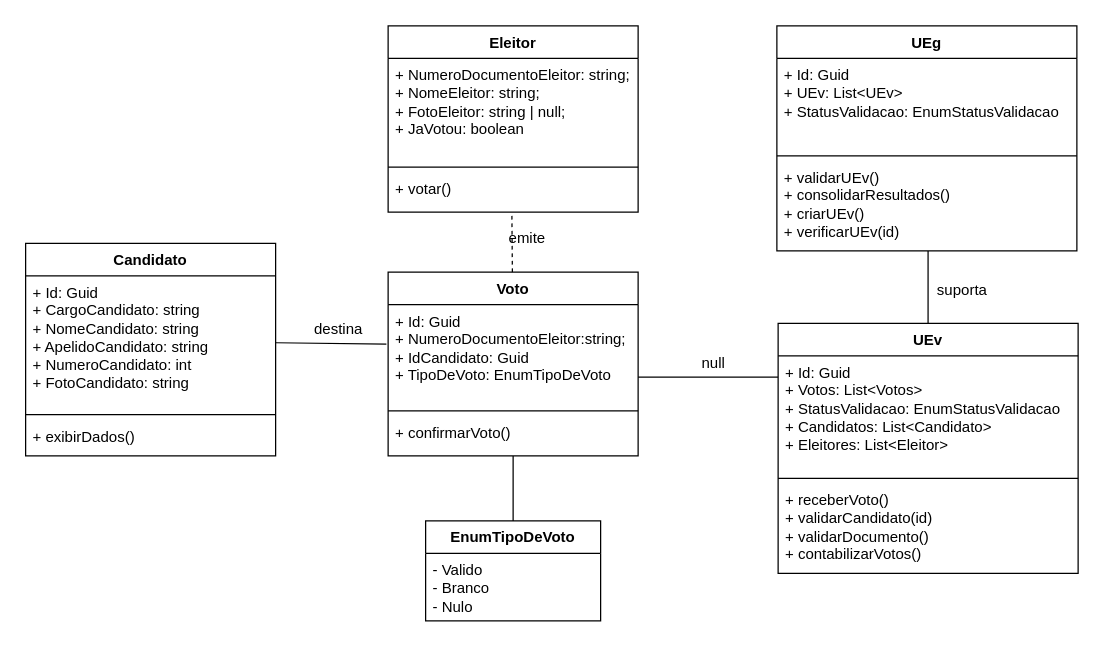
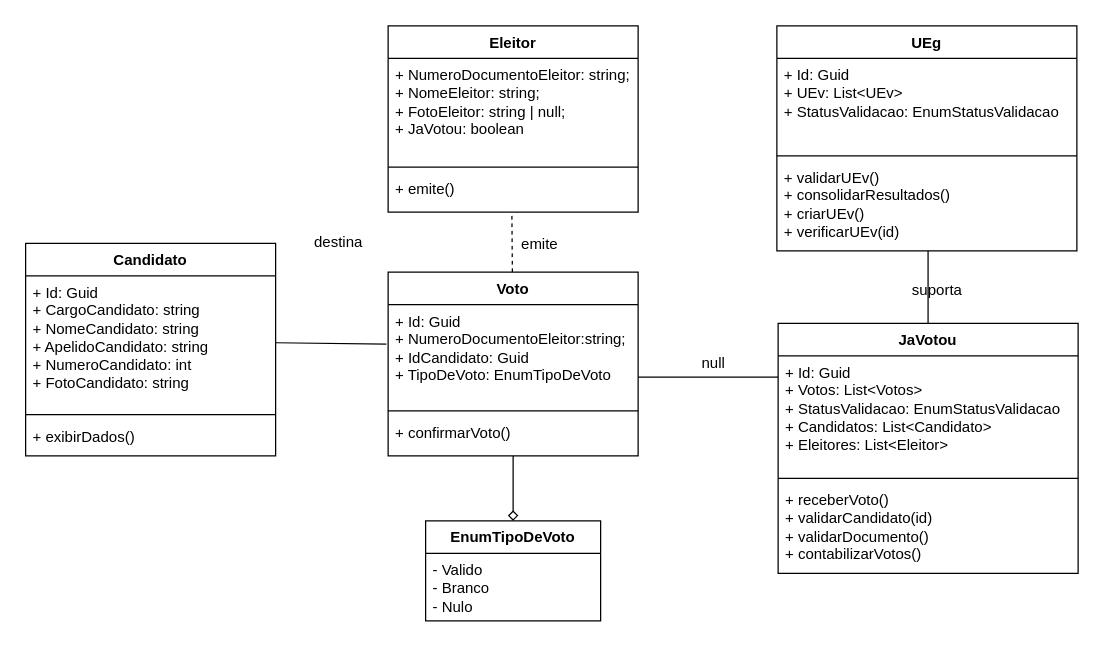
  <mxCell id="0" />
  <mxCell id="1" parent="0" />
  <mxCell id="2" value="Eleitor" style="swimlane;fontStyle=1;align=center;verticalAlign=top;childLayout=stackLayout;horizontal=1;startSize=26;horizontalStack=0;resizeParent=1;resizeParentMax=0;resizeLast=0;collapsible=1;marginBottom=0;whiteSpace=wrap;html=1;" parent="1" vertex="1"><mxGeometry x="310" y="20" width="200" height="149" as="geometry" /></mxCell>
  <mxCell id="3" value="+ NumeroDocumentoEleitor: string;&lt;div&gt;+ NomeEleitor: string;&lt;/div&gt;&lt;div&gt;+ FotoEleitor: string | null;&lt;/div&gt;&lt;div&gt;+ JaVotou: boolean&lt;/div&gt;" style="text;strokeColor=none;fillColor=none;align=left;verticalAlign=top;spacingLeft=4;spacingRight=4;overflow=hidden;rotatable=0;points=[[0,0.5],[1,0.5]];portConstraint=eastwest;whiteSpace=wrap;html=1;" parent="2" vertex="1"><mxGeometry y="26" width="200" height="83" as="geometry" /></mxCell>
  <mxCell id="4" value="" style="line;strokeWidth=1;fillColor=none;align=left;verticalAlign=middle;spacingTop=-1;spacingLeft=3;spacingRight=3;rotatable=0;labelPosition=right;points=[];portConstraint=eastwest;strokeColor=inherit;" parent="2" vertex="1"><mxGeometry y="109" width="200" height="8" as="geometry" /></mxCell>
- <mxCell id="5" value="&lt;div&gt;+ votar()&lt;/div&gt;" style="text;strokeColor=none;fillColor=none;align=left;verticalAlign=top;spacingLeft=4;spacingRight=4;overflow=hidden;rotatable=0;points=[[0,0.5],[1,0.5]];portConstraint=eastwest;whiteSpace=wrap;html=1;" parent="2" vertex="1"><mxGeometry y="117" width="200" height="32" as="geometry" /></mxCell>
+ <mxCell id="5" value="&lt;div&gt;+ emite()&lt;/div&gt;" style="text;strokeColor=none;fillColor=none;align=left;verticalAlign=top;spacingLeft=4;spacingRight=4;overflow=hidden;rotatable=0;points=[[0,0.5],[1,0.5]];portConstraint=eastwest;whiteSpace=wrap;html=1;" parent="2" vertex="1"><mxGeometry y="117" width="200" height="32" as="geometry" /></mxCell>
  <mxCell id="6" value="" style="edgeStyle=orthogonalEdgeStyle;rounded=0;orthogonalLoop=1;jettySize=auto;html=1;entryX=0.504;entryY=1;entryDx=0;entryDy=0;entryPerimeter=0;endArrow=none;endFill=0;" edge="1" parent="1" source="7" target="25"><mxGeometry relative="1" as="geometry" /></mxCell>
- <mxCell id="7" value="UEv" style="swimlane;fontStyle=1;align=center;verticalAlign=top;childLayout=stackLayout;horizontal=1;startSize=26;horizontalStack=0;resizeParent=1;resizeParentMax=0;resizeLast=0;collapsible=1;marginBottom=0;whiteSpace=wrap;html=1;" parent="1" vertex="1"><mxGeometry x="622" y="258" width="240" height="200" as="geometry" /></mxCell>
+ <mxCell id="7" value="JaVotou" style="swimlane;fontStyle=1;align=center;verticalAlign=top;childLayout=stackLayout;horizontal=1;startSize=26;horizontalStack=0;resizeParent=1;resizeParentMax=0;resizeLast=0;collapsible=1;marginBottom=0;whiteSpace=wrap;html=1;" parent="1" vertex="1"><mxGeometry x="622" y="258" width="240" height="200" as="geometry" /></mxCell>
  <mxCell id="8" value="+ Id: Guid&lt;div&gt;+ Votos: List&amp;lt;Votos&amp;gt;&lt;br&gt;&lt;div&gt;+ StatusValidacao: EnumStatusValidacao&lt;/div&gt;&lt;/div&gt;&lt;div&gt;+ Candidatos: List&amp;lt;Candidato&amp;gt;&lt;/div&gt;&lt;div&gt;+ Eleitores: List&amp;lt;Eleitor&amp;gt;&lt;/div&gt;" style="text;strokeColor=none;fillColor=none;align=left;verticalAlign=top;spacingLeft=4;spacingRight=4;overflow=hidden;rotatable=0;points=[[0,0.5],[1,0.5]];portConstraint=eastwest;whiteSpace=wrap;html=1;" parent="7" vertex="1"><mxGeometry y="26" width="240" height="94" as="geometry" /></mxCell>
  <mxCell id="9" value="" style="line;strokeWidth=1;fillColor=none;align=left;verticalAlign=middle;spacingTop=-1;spacingLeft=3;spacingRight=3;rotatable=0;labelPosition=right;points=[];portConstraint=eastwest;strokeColor=inherit;" parent="7" vertex="1"><mxGeometry y="120" width="240" height="8" as="geometry" /></mxCell>
  <mxCell id="10" value="+&amp;nbsp;receberVoto()&lt;div&gt;+ validarCandidato(id)&lt;/div&gt;&lt;div&gt;+ validarDocumento()&lt;/div&gt;&lt;div&gt;+ contabilizarVotos()&lt;/div&gt;" style="text;strokeColor=none;fillColor=none;align=left;verticalAlign=top;spacingLeft=4;spacingRight=4;overflow=hidden;rotatable=0;points=[[0,0.5],[1,0.5]];portConstraint=eastwest;whiteSpace=wrap;html=1;" parent="7" vertex="1"><mxGeometry y="128" width="240" height="72" as="geometry" /></mxCell>
  <mxCell id="11" value="" style="rounded=0;orthogonalLoop=1;jettySize=auto;html=1;entryX=1;entryY=0.5;entryDx=0;entryDy=0;endArrow=none;endFill=0;exitX=-0.007;exitY=0.39;exitDx=0;exitDy=0;exitPerimeter=0;" parent="1" source="14" target="29" edge="1"><mxGeometry relative="1" as="geometry"><mxPoint x="310" y="284.553" as="sourcePoint" /><mxPoint x="220" y="276.5" as="targetPoint" /></mxGeometry></mxCell>
- <mxCell id="12" value="" style="edgeStyle=orthogonalEdgeStyle;rounded=0;orthogonalLoop=1;jettySize=auto;html=1;entryX=0.5;entryY=0;entryDx=0;entryDy=0;endArrow=none;endFill=0;" edge="1" parent="1" source="13" target="20"><mxGeometry relative="1" as="geometry" /></mxCell>
+ <mxCell id="12" value="" style="edgeStyle=orthogonalEdgeStyle;rounded=0;orthogonalLoop=1;jettySize=auto;html=1;entryX=0.5;entryY=0;entryDx=0;entryDy=0;endArrow=diamond;endFill=0;" edge="1" parent="1" source="13" target="20"><mxGeometry relative="1" as="geometry" /></mxCell>
  <mxCell id="13" value="Voto" style="swimlane;fontStyle=1;align=center;verticalAlign=top;childLayout=stackLayout;horizontal=1;startSize=26;horizontalStack=0;resizeParent=1;resizeParentMax=0;resizeLast=0;collapsible=1;marginBottom=0;whiteSpace=wrap;html=1;" parent="1" vertex="1"><mxGeometry x="310" y="217" width="200" height="147" as="geometry" /></mxCell>
  <mxCell id="14" value="+ Id: Guid&lt;div&gt;+ NumeroDocumentoEleitor:string;&lt;/div&gt;&lt;div&gt;+ IdCandidato: Guid&lt;/div&gt;&lt;div&gt;+ TipoDeVoto: EnumTipoDeVoto&lt;/div&gt;" style="text;strokeColor=none;fillColor=none;align=left;verticalAlign=top;spacingLeft=4;spacingRight=4;overflow=hidden;rotatable=0;points=[[0,0.5],[1,0.5]];portConstraint=eastwest;whiteSpace=wrap;html=1;" parent="13" vertex="1"><mxGeometry y="26" width="200" height="81" as="geometry" /></mxCell>
  <mxCell id="15" value="" style="line;strokeWidth=1;fillColor=none;align=left;verticalAlign=middle;spacingTop=-1;spacingLeft=3;spacingRight=3;rotatable=0;labelPosition=right;points=[];portConstraint=eastwest;strokeColor=inherit;" parent="13" vertex="1"><mxGeometry y="107" width="200" height="8" as="geometry" /></mxCell>
  <mxCell id="16" value="+ confirmarVoto()" style="text;strokeColor=none;fillColor=none;align=left;verticalAlign=top;spacingLeft=4;spacingRight=4;overflow=hidden;rotatable=0;points=[[0,0.5],[1,0.5]];portConstraint=eastwest;whiteSpace=wrap;html=1;" parent="13" vertex="1"><mxGeometry y="115" width="200" height="32" as="geometry" /></mxCell>
  <mxCell id="17" value="" style="endArrow=none;html=1;rounded=0;entryX=0.495;entryY=1;entryDx=0;entryDy=0;entryPerimeter=0;dashed=1;" parent="1" source="13" edge="1" target="5"><mxGeometry width="50" height="50" relative="1" as="geometry"><mxPoint x="400" y="310" as="sourcePoint" /><mxPoint x="410" y="200" as="targetPoint" /></mxGeometry></mxCell>
- <mxCell id="18" value="suporta" style="text;html=1;align=center;verticalAlign=middle;resizable=0;points=[];autosize=1;strokeColor=none;fillColor=none;" parent="1" vertex="1"><mxGeometry x="739" y="217" width="60" height="30" as="geometry" /></mxCell>
+ <mxCell id="18" value="suporta" style="text;html=1;align=center;verticalAlign=middle;resizable=0;points=[];autosize=1;strokeColor=none;fillColor=none;" parent="1" vertex="1"><mxGeometry x="719" y="217" width="60" height="30" as="geometry" /></mxCell>
  <mxCell id="19" value="null" style="text;html=1;align=center;verticalAlign=middle;resizable=0;points=[];autosize=1;strokeColor=none;fillColor=none;" parent="1" vertex="1"><mxGeometry x="540" y="275" width="60" height="30" as="geometry" /></mxCell>
  <mxCell id="20" value="&lt;span style=&quot;font-weight: 700;&quot;&gt;EnumTipoDeVoto&lt;/span&gt;" style="swimlane;fontStyle=0;childLayout=stackLayout;horizontal=1;startSize=26;fillColor=none;horizontalStack=0;resizeParent=1;resizeParentMax=0;resizeLast=0;collapsible=1;marginBottom=0;whiteSpace=wrap;html=1;" parent="1" vertex="1"><mxGeometry x="340" y="416" width="140" height="80" as="geometry" /></mxCell>
  <mxCell id="21" value="&lt;div&gt;- Valido&lt;/div&gt;- Branco&lt;div&gt;- Nulo&lt;/div&gt;" style="text;strokeColor=none;fillColor=none;align=left;verticalAlign=top;spacingLeft=4;spacingRight=4;overflow=hidden;rotatable=0;points=[[0,0.5],[1,0.5]];portConstraint=eastwest;whiteSpace=wrap;html=1;" parent="20" vertex="1"><mxGeometry y="26" width="140" height="54" as="geometry" /></mxCell>
  <mxCell id="22" value="UEg" style="swimlane;fontStyle=1;align=center;verticalAlign=top;childLayout=stackLayout;horizontal=1;startSize=26;horizontalStack=0;resizeParent=1;resizeParentMax=0;resizeLast=0;collapsible=1;marginBottom=0;whiteSpace=wrap;html=1;" parent="1" vertex="1"><mxGeometry x="621" y="20" width="240" height="180" as="geometry" /></mxCell>
  <mxCell id="23" value="&lt;div&gt;+ Id: Guid&lt;div&gt;+ UEv: List&amp;lt;UEv&amp;gt;&lt;br&gt;&lt;div&gt;+ StatusValidacao: EnumStatusValidacao&lt;/div&gt;&lt;/div&gt;&lt;/div&gt;" style="text;strokeColor=none;fillColor=none;align=left;verticalAlign=top;spacingLeft=4;spacingRight=4;overflow=hidden;rotatable=0;points=[[0,0.5],[1,0.5]];portConstraint=eastwest;whiteSpace=wrap;html=1;" parent="22" vertex="1"><mxGeometry y="26" width="240" height="74" as="geometry" /></mxCell>
  <mxCell id="24" value="" style="line;strokeWidth=1;fillColor=none;align=left;verticalAlign=middle;spacingTop=-1;spacingLeft=3;spacingRight=3;rotatable=0;labelPosition=right;points=[];portConstraint=eastwest;strokeColor=inherit;" parent="22" vertex="1"><mxGeometry y="100" width="240" height="8" as="geometry" /></mxCell>
  <mxCell id="25" value="+ validarUEv()&lt;div&gt;+&amp;nbsp;consolidarResultados()&lt;/div&gt;&lt;div&gt;+ criarUEv()&lt;/div&gt;&lt;div&gt;+ verificarUEv(id)&lt;/div&gt;" style="text;strokeColor=none;fillColor=none;align=left;verticalAlign=top;spacingLeft=4;spacingRight=4;overflow=hidden;rotatable=0;points=[[0,0.5],[1,0.5]];portConstraint=eastwest;whiteSpace=wrap;html=1;" parent="22" vertex="1"><mxGeometry y="108" width="240" height="72" as="geometry" /></mxCell>
- <mxCell id="26" value="emite" style="text;html=1;align=center;verticalAlign=middle;resizable=0;points=[];autosize=1;strokeColor=none;fillColor=none;" parent="1" vertex="1"><mxGeometry x="396" y="175" width="50" height="30" as="geometry" /></mxCell>
- <mxCell id="27" value="destina" style="text;html=1;align=center;verticalAlign=middle;resizable=0;points=[];autosize=1;strokeColor=none;fillColor=none;" parent="1" vertex="1"><mxGeometry x="240" y="248" width="60" height="30" as="geometry" /></mxCell>
+ <mxCell id="26" value="emite" style="text;html=1;align=center;verticalAlign=middle;resizable=0;points=[];autosize=1;strokeColor=none;fillColor=none;" parent="1" vertex="1"><mxGeometry x="406" y="180" width="50" height="30" as="geometry" /></mxCell>
+ <mxCell id="27" value="destina" style="text;html=1;align=center;verticalAlign=middle;resizable=0;points=[];autosize=1;strokeColor=none;fillColor=none;" parent="1" vertex="1"><mxGeometry x="240" y="178" width="60" height="30" as="geometry" /></mxCell>
  <mxCell id="28" value="Candidato" style="swimlane;fontStyle=1;align=center;verticalAlign=top;childLayout=stackLayout;horizontal=1;startSize=26;horizontalStack=0;resizeParent=1;resizeParentMax=0;resizeLast=0;collapsible=1;marginBottom=0;whiteSpace=wrap;html=1;" parent="1" vertex="1"><mxGeometry x="20" y="194" width="200" height="170" as="geometry" /></mxCell>
  <mxCell id="29" value="+ Id: Guid&lt;div&gt;+ Cargo&lt;span style=&quot;background-color: transparent; color: light-dark(rgb(0, 0, 0), rgb(255, 255, 255));&quot;&gt;Candidato&lt;/span&gt;&lt;span style=&quot;background-color: transparent; color: light-dark(rgb(0, 0, 0), rgb(255, 255, 255));&quot;&gt;: string&lt;/span&gt;&lt;/div&gt;&lt;div&gt;+ Nome&lt;span style=&quot;background-color: transparent; color: light-dark(rgb(0, 0, 0), rgb(255, 255, 255));&quot;&gt;Candidato&lt;/span&gt;&lt;span style=&quot;background-color: transparent; color: light-dark(rgb(0, 0, 0), rgb(255, 255, 255));&quot;&gt;: string&lt;/span&gt;&lt;/div&gt;&lt;div&gt;+ Apelido&lt;span style=&quot;background-color: transparent; color: light-dark(rgb(0, 0, 0), rgb(255, 255, 255));&quot;&gt;Candidato&lt;/span&gt;&lt;span style=&quot;background-color: transparent; color: light-dark(rgb(0, 0, 0), rgb(255, 255, 255));&quot;&gt;: string&lt;/span&gt;&lt;/div&gt;&lt;div&gt;+ Numero&lt;span style=&quot;background-color: transparent; color: light-dark(rgb(0, 0, 0), rgb(255, 255, 255));&quot;&gt;Candidato&lt;/span&gt;&lt;span style=&quot;background-color: transparent; color: light-dark(rgb(0, 0, 0), rgb(255, 255, 255));&quot;&gt;: int&lt;/span&gt;&lt;/div&gt;&lt;div&gt;+ FotoCandidato: string&lt;/div&gt;" style="text;strokeColor=none;fillColor=none;align=left;verticalAlign=top;spacingLeft=4;spacingRight=4;overflow=hidden;rotatable=0;points=[[0,0.5],[1,0.5]];portConstraint=eastwest;whiteSpace=wrap;html=1;" parent="28" vertex="1"><mxGeometry y="26" width="200" height="107" as="geometry" /></mxCell>
  <mxCell id="30" value="" style="line;strokeWidth=1;fillColor=none;align=left;verticalAlign=middle;spacingTop=-1;spacingLeft=3;spacingRight=3;rotatable=0;labelPosition=right;points=[];portConstraint=eastwest;strokeColor=inherit;" parent="28" vertex="1"><mxGeometry y="133" width="200" height="8" as="geometry" /></mxCell>
  <mxCell id="31" value="+ exibirDados()" style="text;strokeColor=none;fillColor=none;align=left;verticalAlign=top;spacingLeft=4;spacingRight=4;overflow=hidden;rotatable=0;points=[[0,0.5],[1,0.5]];portConstraint=eastwest;whiteSpace=wrap;html=1;" parent="28" vertex="1"><mxGeometry y="141" width="200" height="29" as="geometry" /></mxCell>
  <mxCell id="32" style="rounded=0;orthogonalLoop=1;jettySize=auto;html=1;exitX=1.005;exitY=0.716;exitDx=0;exitDy=0;exitPerimeter=0;endArrow=none;endFill=0;entryX=0.004;entryY=0.181;entryDx=0;entryDy=0;entryPerimeter=0;" edge="1" parent="1"><mxGeometry relative="1" as="geometry"><mxPoint x="510" y="300.996" as="sourcePoint" /><mxPoint x="621.96" y="301.014" as="targetPoint" /></mxGeometry></mxCell>
